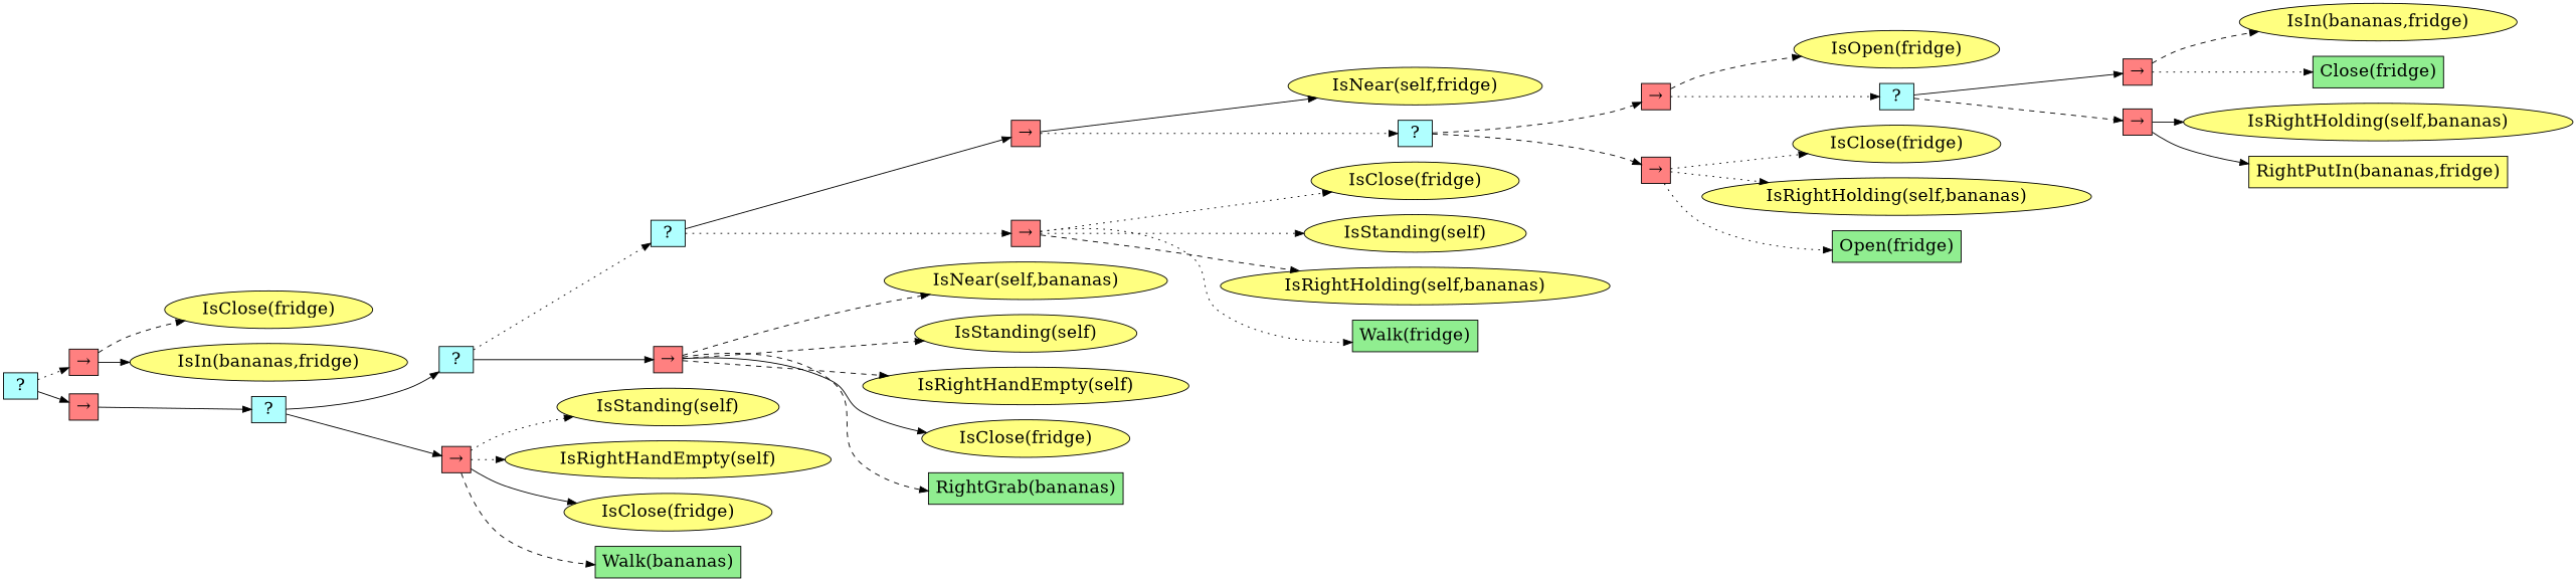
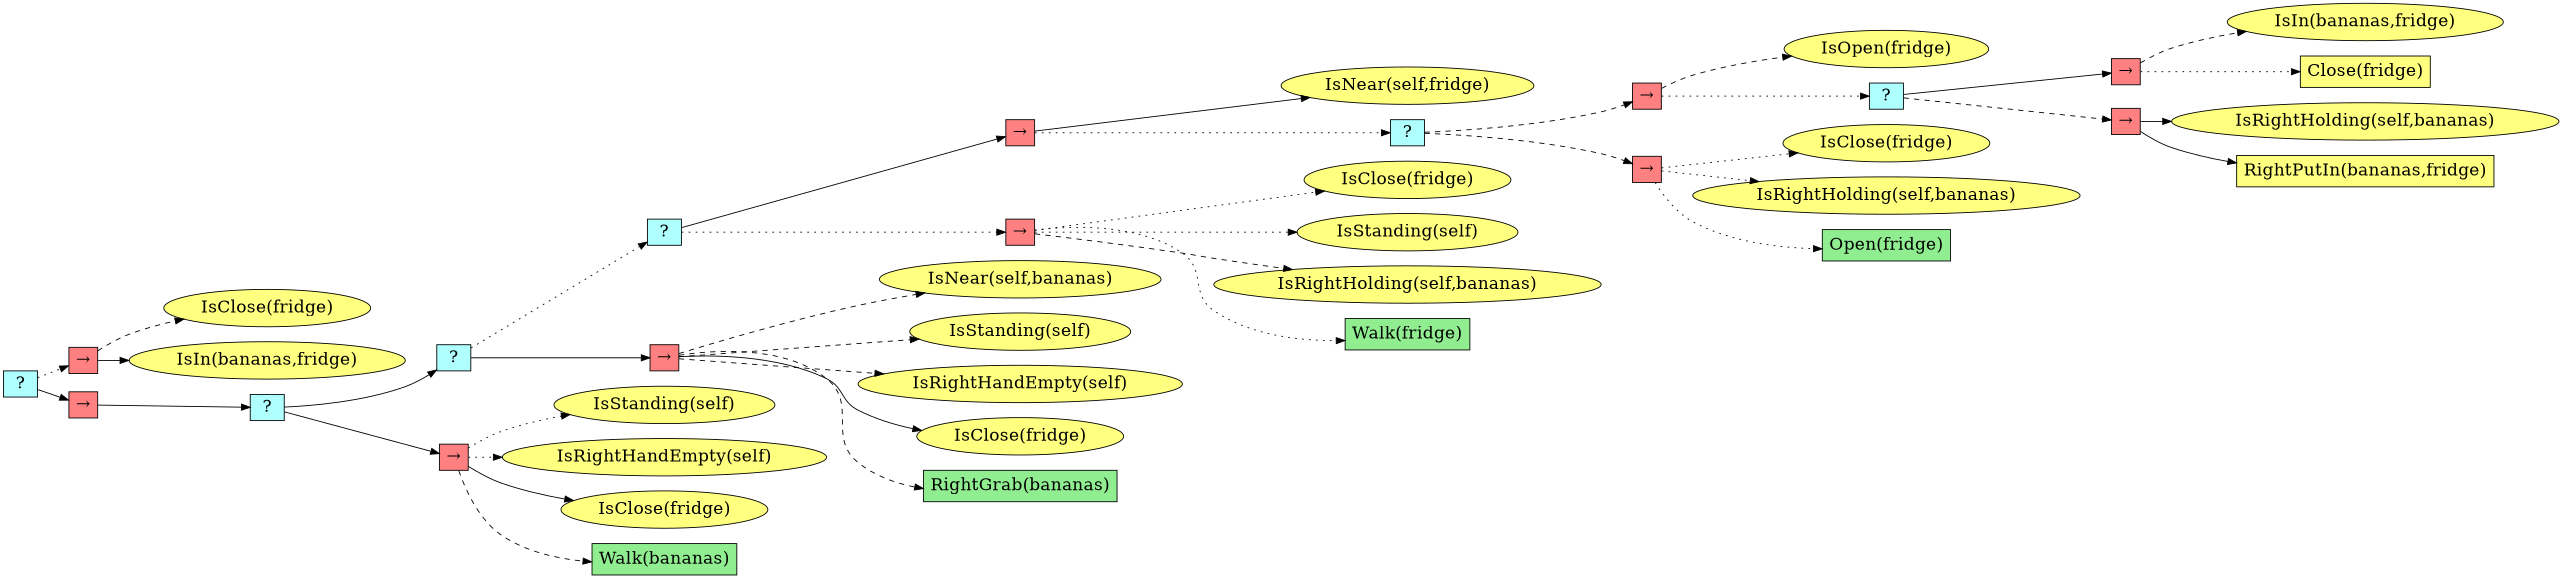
  digraph {
    fontname="times-roman"
    ordering=out
    rankdir=LR
    node [fillcolor="#FFFF80" fontcolor=black fontname="times-roman" fontsize=20 shape=box style=filled]
    edge [fontname="times-roman" style=dotted]
    n1 [fillcolor="#B0FFFF" height=0.01 label=" ? " width=0.01]
    n2 [fillcolor="#FF8080" height=0.01 label="&rarr;" width=0.01]
    n3 [fillcolor="#FF8080" height=0.01 label="&rarr;" width=0.01]
    n4 [label="IsClose(fridge)" shape=ellipse]
    n5 [label="IsIn(bananas,fridge)" shape=ellipse]
    n6 [fillcolor="#B0FFFF" height=0.01 label=" ? " width=0.01]
    n7 [fillcolor="#B0FFFF" height=0.01 label=" ? " width=0.01]
    n8 [fillcolor="#FF8080" height=0.01 label="&rarr;" width=0.01]
    n9 [fillcolor="#B0FFFF" height=0.01 label=" ? " width=0.01]
    n10 [fillcolor="#FF8080" height=0.01 label="&rarr;" width=0.01]
    n11 [label="IsStanding(self)" shape=ellipse]
    n12 [label="IsRightHandEmpty(self)" shape=ellipse]
    n13 [label="IsClose(fridge)" shape=ellipse]
    n14 [fillcolor=lightgreen label="Walk(bananas)"]
    n15 [fillcolor="#FF8080" height=0.01 label="&rarr;" width=0.01]
    n16 [fillcolor="#FF8080" height=0.01 label="&rarr;" width=0.01]
    n17 [label="IsNear(self,bananas)" shape=ellipse]
    n18 [label="IsStanding(self)" shape=ellipse]
    n19 [label="IsRightHandEmpty(self)" shape=ellipse]
    n20 [label="IsClose(fridge)" shape=ellipse]
    n21 [fillcolor=lightgreen label="RightGrab(bananas)"]
    n22 [label="IsNear(self,fridge)" shape=ellipse]
    n23 [fillcolor="#B0FFFF" height=0.01 label=" ? " width=0.01]
    n24 [label="IsClose(fridge)" shape=ellipse]
    n25 [label="IsStanding(self)" shape=ellipse]
    n26 [label="IsRightHolding(self,bananas)" shape=ellipse]
    n27 [fillcolor=lightgreen label="Walk(fridge)"]
    n28 [fillcolor="#FF8080" height=0.01 label="&rarr;" width=0.01]
    n29 [fillcolor="#FF8080" height=0.01 label="&rarr;" width=0.01]
    n30 [label="IsOpen(fridge)" shape=ellipse]
    n31 [fillcolor="#B0FFFF" height=0.01 label=" ? " width=0.01]
    n32 [label="IsClose(fridge)" shape=ellipse]
    n33 [label="IsRightHolding(self,bananas)" shape=ellipse]
    n34 [fillcolor=lightgreen label="Open(fridge)"]
    n35 [fillcolor="#FF8080" height=0.01 label="&rarr;" width=0.01]
    n36 [fillcolor="#FF8080" height=0.01 label="&rarr;" width=0.01]
    n37 [label="IsIn(bananas,fridge)" shape=ellipse]
-   n38 [fillcolor=lightgreen label="Close(fridge)"]
+   n38 [label="Close(fridge)"]
    n39 [label="IsRightHolding(self,bananas)" shape=ellipse]
    n40 [label="RightPutIn(bananas,fridge)"]
    n1 -> n2
    n1 -> n3 [style=solid]
    n2 -> n4 [style=dashed]
    n2 -> n5 [style=solid]
    n3 -> n6 [style=solid]
    n6 -> n7 [style=solid]
    n6 -> n8 [style=solid]
    n7 -> n9
    n7 -> n10 [style=solid]
    n8 -> n11
    n8 -> n12
    n8 -> n13 [style=solid]
    n8 -> n14 [style=dashed]
    n9 -> n15 [style=solid]
    n9 -> n16
    n10 -> n17 [style=dashed]
    n10 -> n18 [style=dashed]
    n10 -> n19 [style=dashed]
    n10 -> n20 [style=solid]
    n10 -> n21 [style=dashed]
    n15 -> n22 [style=solid]
    n15 -> n23
    n16 -> n24
    n16 -> n25
    n16 -> n26 [style=dashed]
    n16 -> n27
    n23 -> n28 [style=dashed]
    n23 -> n29 [style=dashed]
    n28 -> n30 [style=dashed]
    n28 -> n31
    n29 -> n32
    n29 -> n33
    n29 -> n34
    n31 -> n35 [style=solid]
    n31 -> n36 [style=dashed]
    n35 -> n37 [style=dashed]
    n35 -> n38
    n36 -> n39 [style=solid]
    n36 -> n40 [style=solid]
  }
